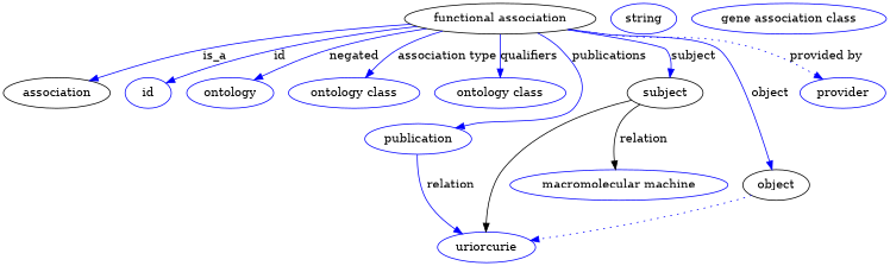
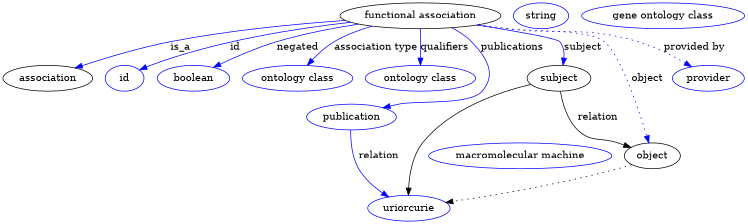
  digraph {
    node [color=blue]
    edge [color=blue style=solid]
    n1 [height=0.5 label="functional association" width=2.4373 color=""]
    association [height=0.5 width=1.3902 color=""]
    id [height=0.5 width=0.75]
-   n4 [height=0.5 label=ontology width=1.0652]
+   n4 [height=0.5 label=boolean width=1.0652]
    n5 [height=0.5 label="ontology class" width=1.7151]
    n6 [height=0.5 label="ontology class" width=1.7151]
    n7 [height=0.5 label=publication width=1.3902]
    n8 [height=0.5 label=provider width=1.1193]
    subject [height=0.5 width=0.99297 color=""]
    object [height=0.5 width=0.9027 color=""]
    n11 [height=0.5 label=uriorcurie width=1.2638]
    n12 [height=0.5 label=string width=0.84854]
    n13 [height=0.5 label="macromolecular machine" width=2.8164]
-   n14 [height=0.5 label="gene association class" width=2.2387]
+   n14 [height=0.5 label="gene ontology class" width=2.2387]
    n1 -> association [label=is_a style=""]
    n1 -> id [label=id]
    n1 -> n4 [label=negated]
    n1 -> n5 [label="association type"]
    n1 -> n6 [label=qualifiers]
    n1 -> n7 [label=publications]
    n1 -> n8 [label="provided by" style=dotted]
    n1 -> subject [label=subject]
-   n1 -> object [label=object]
+   n1 -> object [label=object style=dotted]
    n7 -> n11 [label=relation]
-   subject -> n13 [label=relation color="" style=""]
+   subject -> object [label=relation color="" style=""]
    subject -> n11 [color=""]
-   object -> n11 [style=dotted]
+   object -> n11 [style=dotted color=""]
  }
